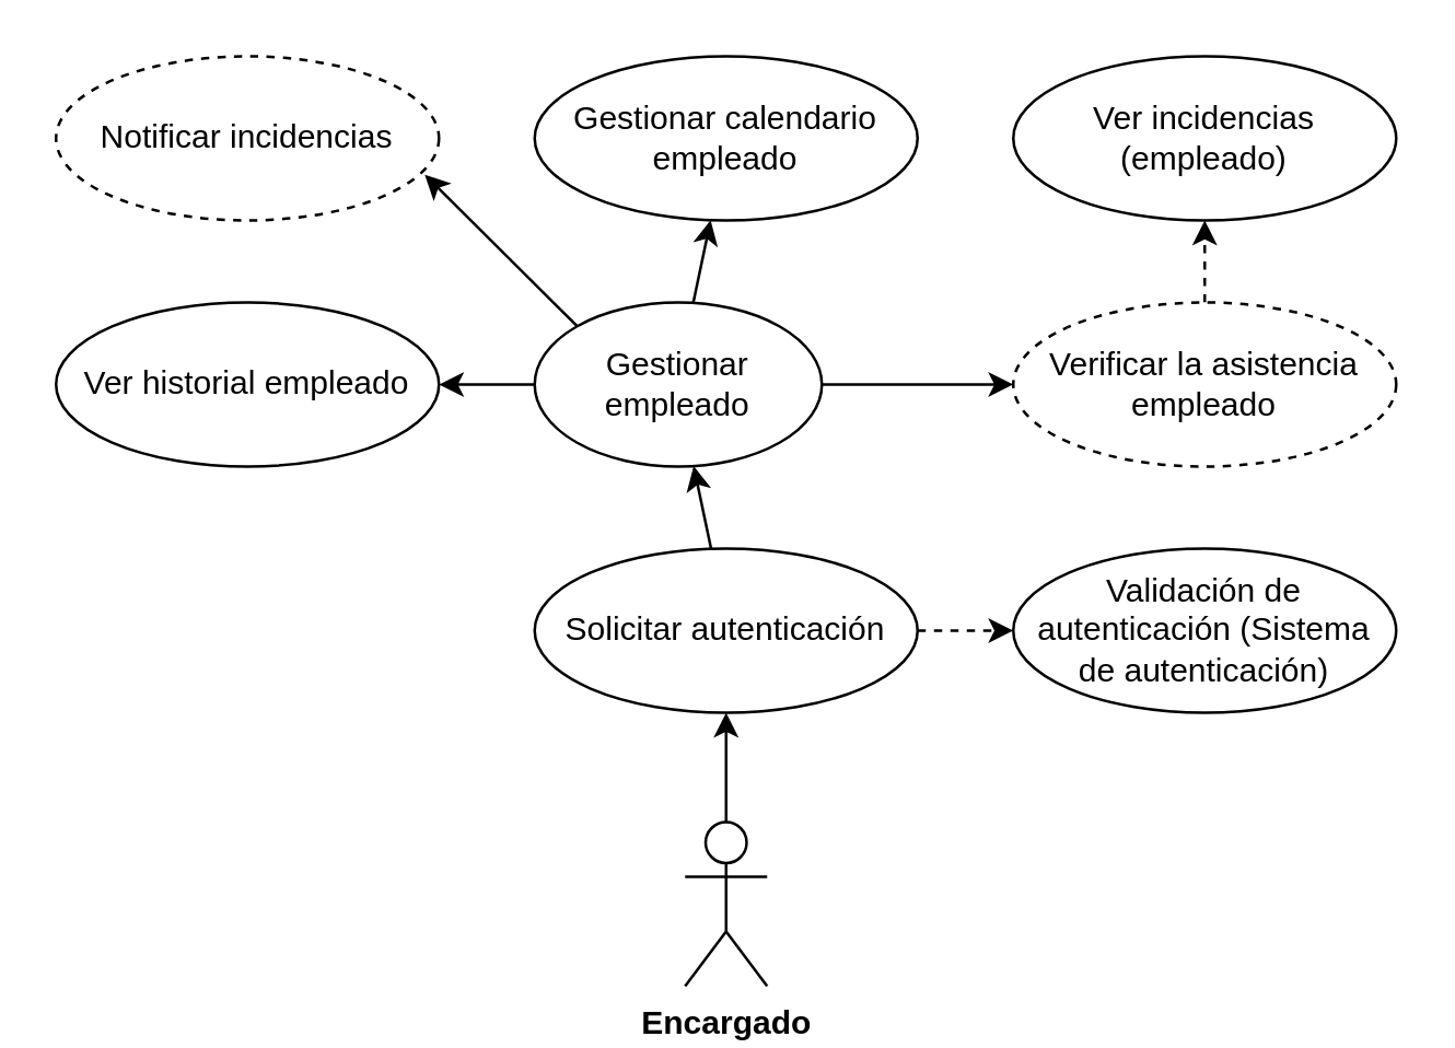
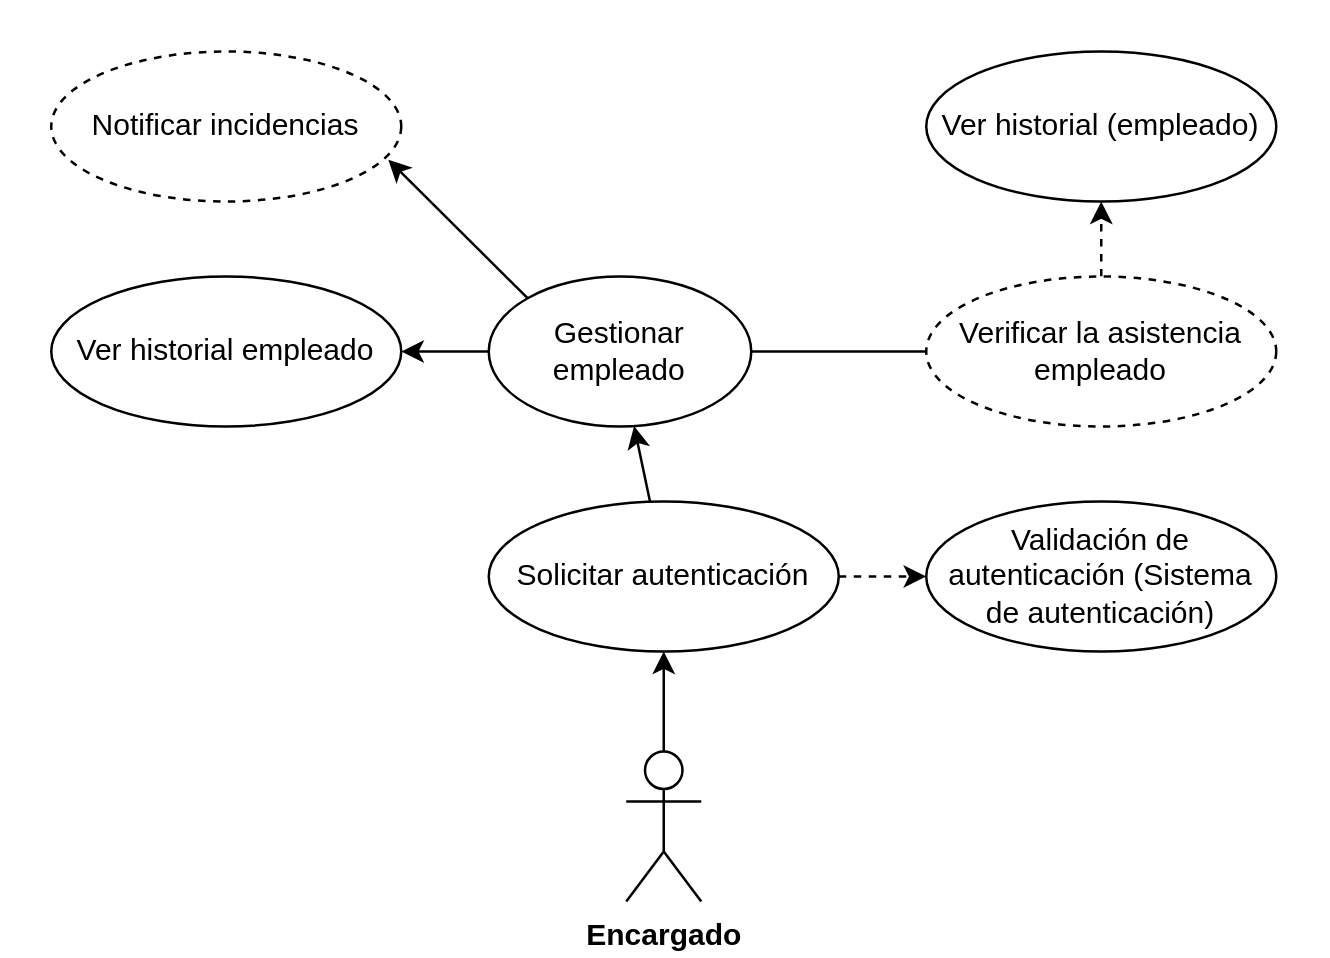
  <mxCell id="0" />
  <mxCell id="1" parent="0" />
  <mxCell id="2" style="edgeStyle=none;html=1;entryX=0.5;entryY=1;entryDx=0;entryDy=0;strokeColor=#000000;fontColor=#000000;dashed=1;" parent="1" source="3" target="5" edge="1"><mxGeometry relative="1" as="geometry" /></mxCell>
  <mxCell id="3" value="Verificar la asistencia empleado" style="ellipse;whiteSpace=wrap;html=1;strokeColor=#000000;fillColor=#FFFFFF;fontColor=#000000;dashed=1;" parent="1" vertex="1"><mxGeometry x="370" y="110" width="140" height="60" as="geometry" /></mxCell>
  <mxCell id="4" value="Ver historial empleado" style="ellipse;whiteSpace=wrap;html=1;strokeColor=#000000;fillColor=#FFFFFF;fontColor=#000000;" parent="1" vertex="1"><mxGeometry x="20" y="110" width="140" height="60" as="geometry" /></mxCell>
- <mxCell id="5" value="&lt;span dir=&quot;ltr&quot; class=&quot;ui-provider a b c d e f g h i j k l m n o p q r s t u v w x y z ab ac ae af ag ah ai aj ak&quot;&gt;Ver incidencias (empleado)&lt;/span&gt;" style="ellipse;whiteSpace=wrap;html=1;strokeColor=#000000;fillColor=#FFFFFF;fontColor=#000000;" parent="1" vertex="1"><mxGeometry x="370" y="20" width="140" height="60" as="geometry" /></mxCell>
- <mxCell id="6" style="edgeStyle=none;html=1;entryX=0;entryY=0.5;entryDx=0;entryDy=0;strokeColor=#000000;fontColor=#000000;" parent="1" source="8" target="3" edge="1"><mxGeometry relative="1" as="geometry" /></mxCell>
+ <mxCell id="5" value="&lt;span dir=&quot;ltr&quot; class=&quot;ui-provider a b c d e f g h i j k l m n o p q r s t u v w x y z ab ac ae af ag ah ai aj ak&quot;&gt;Ver historial (empleado)&lt;/span&gt;" style="ellipse;whiteSpace=wrap;html=1;strokeColor=#000000;fillColor=#FFFFFF;fontColor=#000000;" parent="1" vertex="1"><mxGeometry x="370" y="20" width="140" height="60" as="geometry" /></mxCell>
+ <mxCell id="6" style="edgeStyle=none;html=1;entryX=0;entryY=0.5;entryDx=0;entryDy=0;strokeColor=#000000;fontColor=#000000;endArrow=none;" parent="1" source="8" target="3" edge="1"><mxGeometry relative="1" as="geometry" /></mxCell>
  <mxCell id="7" style="edgeStyle=none;html=1;exitX=0;exitY=0;exitDx=0;exitDy=0;strokeColor=#000000;fontColor=#000000;entryX=0.963;entryY=0.721;entryDx=0;entryDy=0;entryPerimeter=0;" parent="1" source="8" target="14" edge="1"><mxGeometry relative="1" as="geometry"><mxPoint x="130" y="60" as="targetPoint" /></mxGeometry></mxCell>
  <mxCell id="8" value="Gestionar empleado" style="ellipse;whiteSpace=wrap;html=1;strokeColor=#000000;fillColor=#FFFFFF;fontColor=#000000;" parent="1" vertex="1"><mxGeometry x="195" y="110" width="105" height="60" as="geometry" /></mxCell>
  <mxCell id="9" style="edgeStyle=none;html=1;entryX=0.5;entryY=1;entryDx=0;entryDy=0;strokeColor=#000000;" parent="1" source="10" target="13" edge="1"><mxGeometry relative="1" as="geometry" /></mxCell>
  <mxCell id="10" value="&lt;b&gt;Encargado&lt;/b&gt;" style="shape=umlActor;verticalLabelPosition=bottom;verticalAlign=top;html=1;strokeColor=#000000;fillColor=none;" parent="1" vertex="1"><mxGeometry x="250" y="300" width="30" height="60" as="geometry" /></mxCell>
  <mxCell id="11" style="edgeStyle=none;html=1;entryX=0;entryY=0.5;entryDx=0;entryDy=0;strokeColor=#000000;fontColor=#000000;dashed=1;" parent="1" source="13" target="15" edge="1"><mxGeometry relative="1" as="geometry" /></mxCell>
  <mxCell id="12" style="edgeStyle=none;html=1;strokeColor=#000000;fontColor=#000000;" parent="1" source="13" target="8" edge="1"><mxGeometry relative="1" as="geometry" /></mxCell>
  <mxCell id="13" value="&lt;span dir=&quot;ltr&quot; class=&quot;ui-provider a b c d e f g h i j k l m n o p q r s t u v w x y z ab ac ae af ag ah ai aj ak&quot;&gt;Solicitar autenticación&lt;/span&gt;" style="ellipse;whiteSpace=wrap;html=1;strokeColor=#000000;fillColor=#FFFFFF;fontColor=#000000;" parent="1" vertex="1"><mxGeometry x="195" y="200" width="140" height="60" as="geometry" /></mxCell>
  <mxCell id="14" value="Notificar incidencias" style="ellipse;whiteSpace=wrap;html=1;strokeColor=#000000;fillColor=#FFFFFF;fontColor=#000000;dashed=1;" parent="1" vertex="1"><mxGeometry x="20" y="20" width="140" height="60" as="geometry" /></mxCell>
  <mxCell id="15" value="&lt;span dir=&quot;ltr&quot; class=&quot;ui-provider a b c d e f g h i j k l m n o p q r s t u v w x y z ab ac ae af ag ah ai aj ak&quot;&gt;Validación de autenticación (Sistema de autenticación)&lt;/span&gt;" style="ellipse;whiteSpace=wrap;html=1;strokeColor=#000000;fillColor=#FFFFFF;fontColor=#000000;" parent="1" vertex="1"><mxGeometry x="370" y="200" width="140" height="60" as="geometry" /></mxCell>
- <mxCell id="16" value="Gestionar calendario empleado" style="ellipse;whiteSpace=wrap;html=1;strokeColor=#000000;fillColor=#FFFFFF;fontColor=#000000;" parent="1" vertex="1"><mxGeometry x="195" y="20" width="140" height="60" as="geometry" /></mxCell>
- <mxCell id="17" style="edgeStyle=none;html=1;strokeColor=#000000;fontColor=#000000;" parent="1" source="8" target="16" edge="1"><mxGeometry relative="1" as="geometry" /></mxCell>
  <mxCell id="18" style="edgeStyle=none;html=1;entryX=1;entryY=0.5;entryDx=0;entryDy=0;strokeColor=#000000;fontColor=#000000;" parent="1" source="8" target="4" edge="1"><mxGeometry relative="1" as="geometry" /></mxCell>
